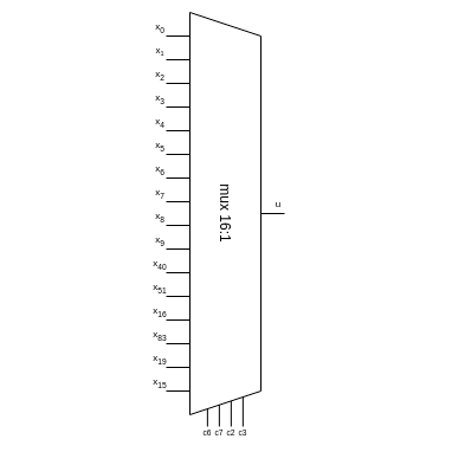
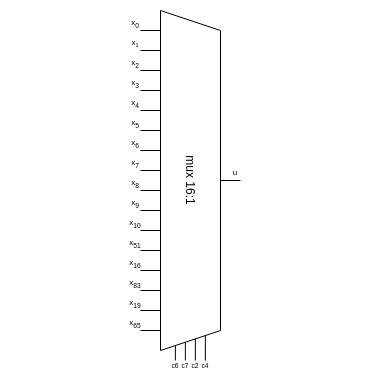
  <mxCell id="0" />
  <mxCell id="1" parent="0" />
  <mxCell id="2" value="" style="endArrow=none;html=1;rounded=0;" edge="1" parent="1"><mxGeometry width="50" height="50" relative="1" as="geometry"><mxPoint x="174.87" y="360" as="sourcePoint" /><mxPoint x="174.87" y="330" as="targetPoint" /></mxGeometry></mxCell>
  <mxCell id="3" value="" style="endArrow=none;html=1;rounded=0;" edge="1" parent="1"><mxGeometry width="50" height="50" relative="1" as="geometry"><mxPoint x="184.87" y="360" as="sourcePoint" /><mxPoint x="184.87" y="330" as="targetPoint" /></mxGeometry></mxCell>
  <mxCell id="4" value="" style="endArrow=none;html=1;rounded=0;" edge="1" parent="1"><mxGeometry width="50" height="50" relative="1" as="geometry"><mxPoint x="194.87" y="360" as="sourcePoint" /><mxPoint x="194.87" y="330" as="targetPoint" /></mxGeometry></mxCell>
  <mxCell id="5" value="" style="endArrow=none;html=1;rounded=0;" edge="1" parent="1"><mxGeometry width="50" height="50" relative="1" as="geometry"><mxPoint x="204.87" y="360" as="sourcePoint" /><mxPoint x="204.87" y="330" as="targetPoint" /></mxGeometry></mxCell>
  <mxCell id="6" value="" style="endArrow=none;html=1;rounded=0;" edge="1" parent="1"><mxGeometry width="50" height="50" relative="1" as="geometry"><mxPoint x="140" y="30" as="sourcePoint" /><mxPoint x="160" y="30" as="targetPoint" /></mxGeometry></mxCell>
  <mxCell id="7" value="" style="endArrow=none;html=1;rounded=0;" edge="1" parent="1"><mxGeometry width="50" height="50" relative="1" as="geometry"><mxPoint x="140" y="50" as="sourcePoint" /><mxPoint x="160" y="50" as="targetPoint" /></mxGeometry></mxCell>
  <mxCell id="8" value="" style="endArrow=none;html=1;rounded=0;" edge="1" parent="1"><mxGeometry width="50" height="50" relative="1" as="geometry"><mxPoint x="140" y="70" as="sourcePoint" /><mxPoint x="160" y="70" as="targetPoint" /></mxGeometry></mxCell>
  <mxCell id="9" value="" style="endArrow=none;html=1;rounded=0;" edge="1" parent="1"><mxGeometry width="50" height="50" relative="1" as="geometry"><mxPoint x="140" y="90" as="sourcePoint" /><mxPoint x="160" y="90" as="targetPoint" /></mxGeometry></mxCell>
  <mxCell id="10" value="" style="endArrow=none;html=1;rounded=0;" edge="1" parent="1"><mxGeometry width="50" height="50" relative="1" as="geometry"><mxPoint x="140" y="110" as="sourcePoint" /><mxPoint x="160" y="110" as="targetPoint" /></mxGeometry></mxCell>
  <mxCell id="11" value="" style="endArrow=none;html=1;rounded=0;" edge="1" parent="1"><mxGeometry width="50" height="50" relative="1" as="geometry"><mxPoint x="140" y="130" as="sourcePoint" /><mxPoint x="160" y="130" as="targetPoint" /></mxGeometry></mxCell>
  <mxCell id="12" value="" style="endArrow=none;html=1;rounded=0;" edge="1" parent="1"><mxGeometry width="50" height="50" relative="1" as="geometry"><mxPoint x="140" y="150" as="sourcePoint" /><mxPoint x="160" y="150" as="targetPoint" /></mxGeometry></mxCell>
  <mxCell id="13" value="" style="endArrow=none;html=1;rounded=0;" edge="1" parent="1"><mxGeometry width="50" height="50" relative="1" as="geometry"><mxPoint x="140" y="170" as="sourcePoint" /><mxPoint x="160" y="170" as="targetPoint" /></mxGeometry></mxCell>
  <mxCell id="14" value="" style="endArrow=none;html=1;rounded=0;" edge="1" parent="1"><mxGeometry width="50" height="50" relative="1" as="geometry"><mxPoint x="140" y="190" as="sourcePoint" /><mxPoint x="160" y="190" as="targetPoint" /></mxGeometry></mxCell>
  <mxCell id="15" value="" style="endArrow=none;html=1;rounded=0;" edge="1" parent="1"><mxGeometry width="50" height="50" relative="1" as="geometry"><mxPoint x="140" y="210" as="sourcePoint" /><mxPoint x="160" y="210" as="targetPoint" /></mxGeometry></mxCell>
  <mxCell id="16" value="" style="endArrow=none;html=1;rounded=0;" edge="1" parent="1"><mxGeometry width="50" height="50" relative="1" as="geometry"><mxPoint x="140" y="230" as="sourcePoint" /><mxPoint x="160" y="230" as="targetPoint" /></mxGeometry></mxCell>
  <mxCell id="17" value="" style="endArrow=none;html=1;rounded=0;" edge="1" parent="1"><mxGeometry width="50" height="50" relative="1" as="geometry"><mxPoint x="140" y="250" as="sourcePoint" /><mxPoint x="160" y="250" as="targetPoint" /></mxGeometry></mxCell>
  <mxCell id="18" value="" style="endArrow=none;html=1;rounded=0;" edge="1" parent="1"><mxGeometry width="50" height="50" relative="1" as="geometry"><mxPoint x="140" y="270" as="sourcePoint" /><mxPoint x="160" y="270" as="targetPoint" /></mxGeometry></mxCell>
  <mxCell id="19" value="" style="endArrow=none;html=1;rounded=0;" edge="1" parent="1"><mxGeometry width="50" height="50" relative="1" as="geometry"><mxPoint x="140" y="290" as="sourcePoint" /><mxPoint x="160" y="290" as="targetPoint" /></mxGeometry></mxCell>
  <mxCell id="20" value="" style="endArrow=none;html=1;rounded=0;" edge="1" parent="1"><mxGeometry width="50" height="50" relative="1" as="geometry"><mxPoint x="140" y="310" as="sourcePoint" /><mxPoint x="160" y="310" as="targetPoint" /></mxGeometry></mxCell>
  <mxCell id="21" value="mux 16:1" style="shape=trapezoid;perimeter=trapezoidPerimeter;whiteSpace=wrap;html=1;fixedSize=1;rotation=90;" vertex="1" parent="1"><mxGeometry x="20" y="150" width="340" height="60" as="geometry" /></mxCell>
  <mxCell id="22" value="" style="endArrow=none;html=1;rounded=0;" edge="1" parent="1"><mxGeometry width="50" height="50" relative="1" as="geometry"><mxPoint x="140" y="330" as="sourcePoint" /><mxPoint x="160" y="330" as="targetPoint" /></mxGeometry></mxCell>
  <mxCell id="23" value="" style="endArrow=none;html=1;rounded=0;exitX=0.5;exitY=0;exitDx=0;exitDy=0;" edge="1" parent="1" source="21"><mxGeometry width="50" height="50" relative="1" as="geometry"><mxPoint x="150" y="180" as="sourcePoint" /><mxPoint x="240" y="180" as="targetPoint" /></mxGeometry></mxCell>
  <mxCell id="24" value="&lt;font style=&quot;font-size: 8px;&quot;&gt;x&lt;sub&gt;0&lt;/sub&gt;&lt;/font&gt;" style="text;html=1;align=center;verticalAlign=middle;whiteSpace=wrap;rounded=0;" vertex="1" parent="1"><mxGeometry x="130" y="20" width="10" as="geometry" /></mxCell>
  <mxCell id="25" value="&lt;font style=&quot;font-size: 8px;&quot;&gt;x&lt;/font&gt;&lt;font style=&quot;font-size: 6.667px;&quot;&gt;&lt;sub&gt;1&lt;/sub&gt;&lt;/font&gt;" style="text;html=1;align=center;verticalAlign=middle;whiteSpace=wrap;rounded=0;" vertex="1" parent="1"><mxGeometry x="130" y="40" width="10" as="geometry" /></mxCell>
  <mxCell id="26" value="&lt;font style=&quot;font-size: 8px;&quot;&gt;x&lt;sub&gt;2&lt;/sub&gt;&lt;/font&gt;" style="text;html=1;align=center;verticalAlign=middle;whiteSpace=wrap;rounded=0;" vertex="1" parent="1"><mxGeometry x="130" y="60" width="10" as="geometry" /></mxCell>
  <mxCell id="27" value="&lt;font style=&quot;font-size: 8px;&quot;&gt;x&lt;sub&gt;3&lt;/sub&gt;&lt;/font&gt;" style="text;html=1;align=center;verticalAlign=middle;whiteSpace=wrap;rounded=0;" vertex="1" parent="1"><mxGeometry x="130" y="80" width="10" as="geometry" /></mxCell>
  <mxCell id="28" value="&lt;font style=&quot;font-size: 8px;&quot;&gt;x&lt;sub&gt;4&lt;/sub&gt;&lt;/font&gt;" style="text;html=1;align=center;verticalAlign=middle;whiteSpace=wrap;rounded=0;" vertex="1" parent="1"><mxGeometry x="130" y="100" width="10" as="geometry" /></mxCell>
  <mxCell id="29" value="&lt;font style=&quot;font-size: 8px;&quot;&gt;x&lt;sub&gt;5&lt;/sub&gt;&lt;/font&gt;" style="text;html=1;align=center;verticalAlign=middle;whiteSpace=wrap;rounded=0;" vertex="1" parent="1"><mxGeometry x="130" y="120" width="10" as="geometry" /></mxCell>
  <mxCell id="30" value="&lt;font style=&quot;font-size: 8px;&quot;&gt;x&lt;sub&gt;6&lt;/sub&gt;&lt;/font&gt;" style="text;html=1;align=center;verticalAlign=middle;whiteSpace=wrap;rounded=0;" vertex="1" parent="1"><mxGeometry x="130" y="140" width="10" as="geometry" /></mxCell>
  <mxCell id="31" value="&lt;font style=&quot;font-size: 8px;&quot;&gt;x&lt;sub&gt;7&lt;/sub&gt;&lt;/font&gt;" style="text;html=1;align=center;verticalAlign=middle;whiteSpace=wrap;rounded=0;" vertex="1" parent="1"><mxGeometry x="130" y="160" width="10" as="geometry" /></mxCell>
  <mxCell id="32" value="&lt;font style=&quot;font-size: 8px;&quot;&gt;x&lt;sub&gt;8&lt;/sub&gt;&lt;/font&gt;" style="text;html=1;align=center;verticalAlign=middle;whiteSpace=wrap;rounded=0;" vertex="1" parent="1"><mxGeometry x="130" y="180" width="10" as="geometry" /></mxCell>
  <mxCell id="33" value="&lt;font style=&quot;font-size: 8px;&quot;&gt;x&lt;sub&gt;9&lt;/sub&gt;&lt;/font&gt;" style="text;html=1;align=center;verticalAlign=middle;whiteSpace=wrap;rounded=0;" vertex="1" parent="1"><mxGeometry x="130" y="200" width="10" as="geometry" /></mxCell>
- <mxCell id="34" value="&lt;font style=&quot;font-size: 8px;&quot;&gt;x&lt;sub&gt;40&lt;/sub&gt;&lt;/font&gt;" style="text;html=1;align=center;verticalAlign=middle;whiteSpace=wrap;rounded=0;" vertex="1" parent="1"><mxGeometry x="130" y="220" width="10" as="geometry" /></mxCell>
+ <mxCell id="34" value="&lt;font style=&quot;font-size: 8px;&quot;&gt;x&lt;sub&gt;10&lt;/sub&gt;&lt;/font&gt;" style="text;html=1;align=center;verticalAlign=middle;whiteSpace=wrap;rounded=0;" vertex="1" parent="1"><mxGeometry x="130" y="220" width="10" as="geometry" /></mxCell>
  <mxCell id="35" value="&lt;font style=&quot;font-size: 8px;&quot;&gt;x&lt;sub&gt;51&lt;/sub&gt;&lt;/font&gt;" style="text;html=1;align=center;verticalAlign=middle;whiteSpace=wrap;rounded=0;" vertex="1" parent="1"><mxGeometry x="130" y="240" width="10" as="geometry" /></mxCell>
  <mxCell id="36" value="&lt;font style=&quot;font-size: 8px;&quot;&gt;x&lt;sub&gt;16&lt;/sub&gt;&lt;/font&gt;" style="text;html=1;align=center;verticalAlign=middle;whiteSpace=wrap;rounded=0;" vertex="1" parent="1"><mxGeometry x="130" y="260" width="10" as="geometry" /></mxCell>
  <mxCell id="37" value="&lt;font style=&quot;font-size: 8px;&quot;&gt;x&lt;sub&gt;83&lt;/sub&gt;&lt;/font&gt;" style="text;html=1;align=center;verticalAlign=middle;whiteSpace=wrap;rounded=0;" vertex="1" parent="1"><mxGeometry x="130" y="280" width="10" as="geometry" /></mxCell>
  <mxCell id="38" value="&lt;font style=&quot;font-size: 8px;&quot;&gt;x&lt;sub&gt;19&lt;/sub&gt;&lt;/font&gt;" style="text;html=1;align=center;verticalAlign=middle;whiteSpace=wrap;rounded=0;" vertex="1" parent="1"><mxGeometry x="130" y="300" width="10" as="geometry" /></mxCell>
- <mxCell id="39" value="&lt;font style=&quot;font-size: 8px;&quot;&gt;x&lt;sub&gt;15&lt;/sub&gt;&lt;/font&gt;" style="text;html=1;align=center;verticalAlign=middle;whiteSpace=wrap;rounded=0;" vertex="1" parent="1"><mxGeometry x="130" y="320" width="10" as="geometry" /></mxCell>
+ <mxCell id="39" value="&lt;font style=&quot;font-size: 8px;&quot;&gt;x&lt;sub&gt;65&lt;/sub&gt;&lt;/font&gt;" style="text;html=1;align=center;verticalAlign=middle;whiteSpace=wrap;rounded=0;" vertex="1" parent="1"><mxGeometry x="130" y="320" width="10" as="geometry" /></mxCell>
  <mxCell id="40" value="&lt;span style=&quot;font-size: 8px;&quot;&gt;u&lt;/span&gt;" style="text;html=1;align=center;verticalAlign=middle;whiteSpace=wrap;rounded=0;" vertex="1" parent="1"><mxGeometry x="230" y="170" width="10" as="geometry" /></mxCell>
  <mxCell id="41" value="&lt;font style=&quot;&quot;&gt;&lt;span style=&quot;font-size: 8px;&quot;&gt;&lt;sub&gt;c6&lt;/sub&gt;&lt;/span&gt;&lt;/font&gt;" style="text;html=1;align=center;verticalAlign=middle;whiteSpace=wrap;rounded=0;" vertex="1" parent="1"><mxGeometry x="170" y="360" width="10" as="geometry" /></mxCell>
  <mxCell id="42" value="&lt;font style=&quot;&quot;&gt;&lt;span style=&quot;font-size: 8px;&quot;&gt;&lt;sub&gt;c7&lt;/sub&gt;&lt;/span&gt;&lt;/font&gt;" style="text;html=1;align=center;verticalAlign=middle;whiteSpace=wrap;rounded=0;" vertex="1" parent="1"><mxGeometry x="180" y="360" width="10" as="geometry" /></mxCell>
  <mxCell id="43" value="&lt;font style=&quot;&quot;&gt;&lt;span style=&quot;font-size: 8px;&quot;&gt;&lt;sub&gt;c2&lt;/sub&gt;&lt;/span&gt;&lt;/font&gt;" style="text;html=1;align=center;verticalAlign=middle;whiteSpace=wrap;rounded=0;" vertex="1" parent="1"><mxGeometry x="190" y="360" width="10" as="geometry" /></mxCell>
- <mxCell id="44" value="&lt;font style=&quot;&quot;&gt;&lt;span style=&quot;font-size: 8px;&quot;&gt;&lt;sub&gt;c3&lt;/sub&gt;&lt;/span&gt;&lt;/font&gt;" style="text;html=1;align=center;verticalAlign=middle;whiteSpace=wrap;rounded=0;" vertex="1" parent="1"><mxGeometry x="200" y="360" width="10" as="geometry" /></mxCell>
+ <mxCell id="44" value="&lt;font style=&quot;&quot;&gt;&lt;span style=&quot;font-size: 8px;&quot;&gt;&lt;sub&gt;c4&lt;/sub&gt;&lt;/span&gt;&lt;/font&gt;" style="text;html=1;align=center;verticalAlign=middle;whiteSpace=wrap;rounded=0;" vertex="1" parent="1"><mxGeometry x="200" y="360" width="10" as="geometry" /></mxCell>
